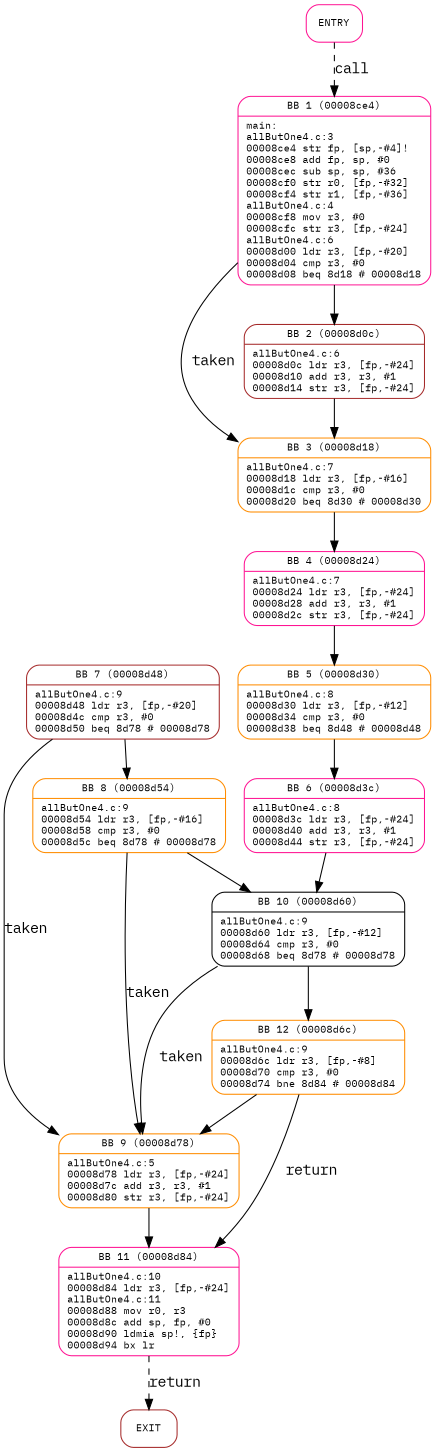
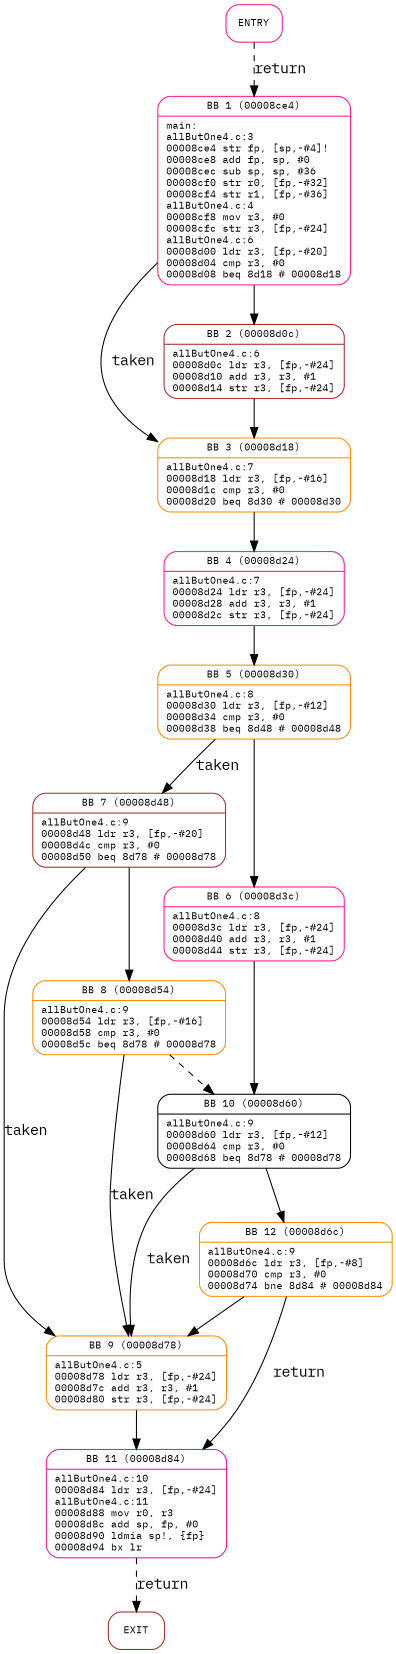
  digraph {
    fontname="IBM Plex Mono"
    node [color=deeppink fontname="IBM Plex Mono" fontsize=10 labeljust=l shape=Mrecord]
    edge [fontname="IBM Plex Mono" weight=4]
    n1 [label=ENTRY]
    n2 [label="{BB 1 (00008ce4) | main:\lallButOne4.c:3\l00008ce4    str fp, [sp,-#4]!\l00008ce8    add fp, sp, #0\l00008cec    sub sp, sp, #36\l00008cf0    str r0, [fp,-#32]\l00008cf4    str r1, [fp,-#36]\lallButOne4.c:4\l00008cf8    mov r3, #0\l00008cfc    str r3, [fp,-#24]\lallButOne4.c:6\l00008d00    ldr r3, [fp,-#20]\l00008d04    cmp r3, #0\l00008d08    beq 8d18    # 00008d18\l }"]
    n3 [color=brown label="{BB 2 (00008d0c) | allButOne4.c:6\l00008d0c    ldr r3, [fp,-#24]\l00008d10    add r3, r3, #1\l00008d14    str r3, [fp,-#24]\l }"]
    n4 [color=darkorange label="{BB 3 (00008d18) | allButOne4.c:7\l00008d18    ldr r3, [fp,-#16]\l00008d1c    cmp r3, #0\l00008d20    beq 8d30    # 00008d30\l }"]
    n5 [label="{BB 4 (00008d24) | allButOne4.c:7\l00008d24    ldr r3, [fp,-#24]\l00008d28    add r3, r3, #1\l00008d2c    str r3, [fp,-#24]\l }"]
    n6 [color=darkorange label="{BB 5 (00008d30) | allButOne4.c:8\l00008d30    ldr r3, [fp,-#12]\l00008d34    cmp r3, #0\l00008d38    beq 8d48    # 00008d48\l }"]
    n7 [label="{BB 6 (00008d3c) | allButOne4.c:8\l00008d3c    ldr r3, [fp,-#24]\l00008d40    add r3, r3, #1\l00008d44    str r3, [fp,-#24]\l }"]
    n8 [color=brown label="{BB 7 (00008d48) | allButOne4.c:9\l00008d48    ldr r3, [fp,-#20]\l00008d4c    cmp r3, #0\l00008d50    beq 8d78    # 00008d78\l }"]
    n9 [color=black label="{BB 10 (00008d60) | allButOne4.c:9\l00008d60    ldr r3, [fp,-#12]\l00008d64    cmp r3, #0\l00008d68    beq 8d78    # 00008d78\l }"]
    n10 [color=darkorange label="{BB 8 (00008d54) | allButOne4.c:9\l00008d54    ldr r3, [fp,-#16]\l00008d58    cmp r3, #0\l00008d5c    beq 8d78    # 00008d78\l }"]
    n11 [color=darkorange label="{BB 9 (00008d78) | allButOne4.c:5\l00008d78    ldr r3, [fp,-#24]\l00008d7c    add r3, r3, #1\l00008d80    str r3, [fp,-#24]\l }"]
    n12 [label="{BB 11 (00008d84) | allButOne4.c:10\l00008d84    ldr r3, [fp,-#24]\lallButOne4.c:11\l00008d88    mov r0, r3\l00008d8c    add sp, fp, #0\l00008d90    ldmia sp!, \{fp\}\l00008d94    bx lr\l }"]
    n13 [color=darkorange label="{BB 12 (00008d6c) | allButOne4.c:9\l00008d6c    ldr r3, [fp,-#8]\l00008d70    cmp r3, #0\l00008d74    bne 8d84    # 00008d84\l }"]
    n14 [color=brown label=EXIT]
-   n1 -> n2 [label=call style=dashed weight=2]
+   n1 -> n2 [label=return style=dashed weight=2]
    n2 -> n3
    n2 -> n4 [label=taken weight=3]
    n3 -> n4
    n4 -> n5
    n5 -> n6
    n6 -> n7
+   n6 -> n8 [label=taken weight=3]
    n7 -> n9
    n8 -> n10
    n8 -> n11 [label=taken weight=3]
    n9 -> n11 [label=taken weight=3]
    n9 -> n13
-   n10 -> n9
+   n10 -> n9 [style=dashed]
    n10 -> n11 [label=taken weight=3]
    n11 -> n12
    n12 -> n14 [label=return style=dashed weight=2]
    n13 -> n11
    n13 -> n12 [label=return weight=3]
  }
